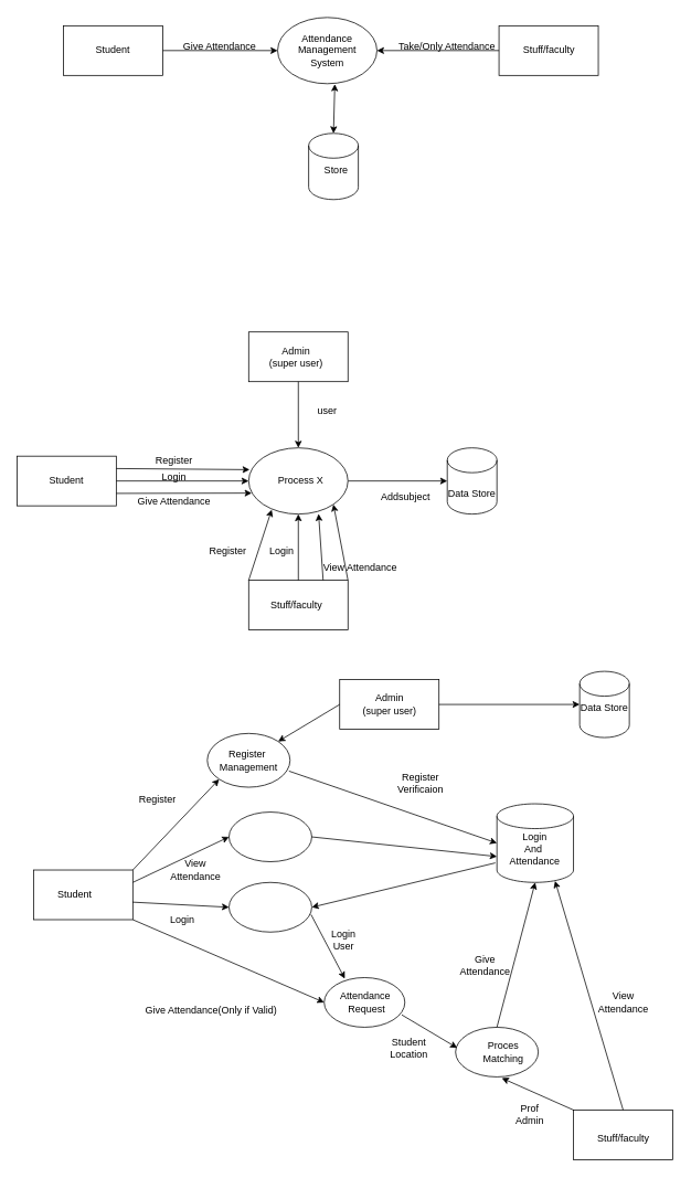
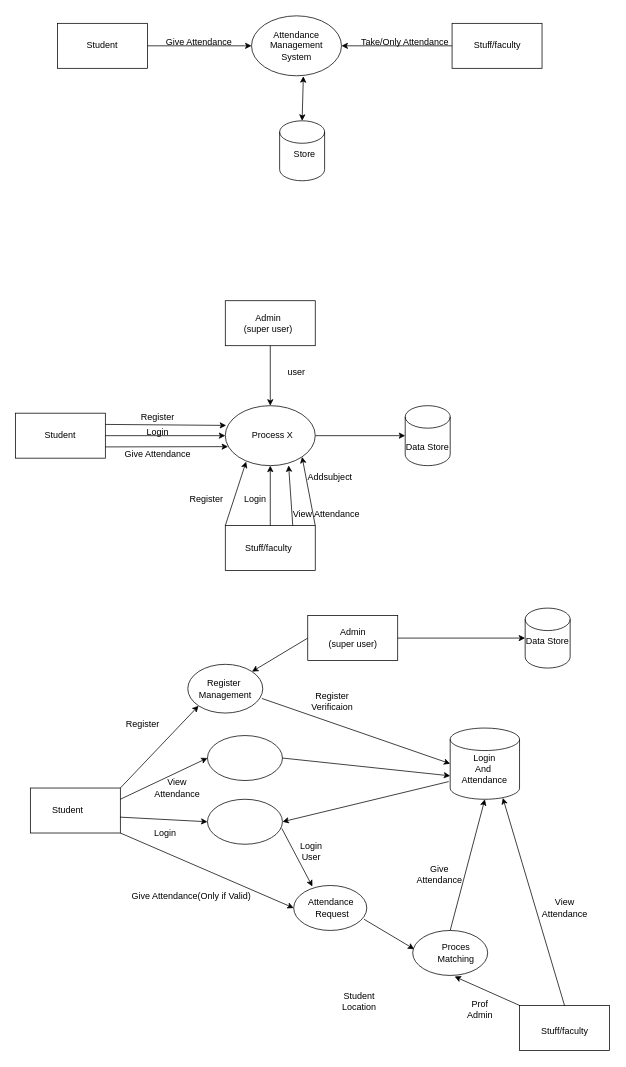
  <mxCell id="0" />
  <mxCell id="1" parent="0" />
  <mxCell id="2" value="" style="rounded=0;whiteSpace=wrap;html=1;" vertex="1" parent="1"><mxGeometry x="20" y="550" width="120" height="60" as="geometry" /></mxCell>
  <mxCell id="3" value="" style="endArrow=classic;html=1;rounded=0;" edge="1" parent="1"><mxGeometry width="50" height="50" relative="1" as="geometry"><mxPoint x="340" y="610" as="sourcePoint" /><mxPoint x="340" y="610" as="targetPoint" /></mxGeometry></mxCell>
  <mxCell id="4" value="" style="endArrow=classic;html=1;rounded=0;" edge="1" parent="1"><mxGeometry width="50" height="50" relative="1" as="geometry"><mxPoint x="340" y="610" as="sourcePoint" /><mxPoint x="340" y="610" as="targetPoint" /></mxGeometry></mxCell>
  <mxCell id="5" value="" style="endArrow=classic;html=1;rounded=0;exitX=1;exitY=0.25;exitDx=0;exitDy=0;entryX=0.01;entryY=0.329;entryDx=0;entryDy=0;entryPerimeter=0;" edge="1" parent="1" source="2" target="28"><mxGeometry width="50" height="50" relative="1" as="geometry"><mxPoint x="340" y="610" as="sourcePoint" /><mxPoint x="300" y="565" as="targetPoint" /></mxGeometry></mxCell>
  <mxCell id="6" value="" style="endArrow=classic;html=1;rounded=0;entryX=0;entryY=0.5;entryDx=0;entryDy=0;exitX=1;exitY=0.5;exitDx=0;exitDy=0;" edge="1" parent="1" source="2"><mxGeometry width="50" height="50" relative="1" as="geometry"><mxPoint x="340" y="610" as="sourcePoint" /><mxPoint x="300" y="580" as="targetPoint" /></mxGeometry></mxCell>
  <mxCell id="7" value="" style="endArrow=classic;html=1;rounded=0;entryX=0.031;entryY=0.683;entryDx=0;entryDy=0;exitX=1;exitY=0.75;exitDx=0;exitDy=0;entryPerimeter=0;" edge="1" parent="1" source="2" target="28"><mxGeometry width="50" height="50" relative="1" as="geometry"><mxPoint x="340" y="610" as="sourcePoint" /><mxPoint x="300" y="595" as="targetPoint" /></mxGeometry></mxCell>
  <mxCell id="8" value="Register" style="text;html=1;strokeColor=none;fillColor=none;align=center;verticalAlign=middle;whiteSpace=wrap;rounded=0;" vertex="1" parent="1"><mxGeometry x="180" y="540" width="60" height="30" as="geometry" /></mxCell>
  <mxCell id="9" value="Login" style="text;html=1;strokeColor=none;fillColor=none;align=center;verticalAlign=middle;whiteSpace=wrap;rounded=0;" vertex="1" parent="1"><mxGeometry x="180" y="560" width="60" height="30" as="geometry" /></mxCell>
  <mxCell id="10" value="Give Attendance" style="text;html=1;strokeColor=none;fillColor=none;align=center;verticalAlign=middle;whiteSpace=wrap;rounded=0;" vertex="1" parent="1"><mxGeometry x="160" y="590" width="100" height="30" as="geometry" /></mxCell>
  <mxCell id="11" value="Proces X" style="text;html=1;strokeColor=none;fillColor=none;align=center;verticalAlign=middle;whiteSpace=wrap;rounded=0;" vertex="1" parent="1"><mxGeometry x="330" y="565" width="60" height="30" as="geometry" /></mxCell>
  <mxCell id="12" value="" style="rounded=0;whiteSpace=wrap;html=1;" vertex="1" parent="1"><mxGeometry x="300" y="700" width="120" height="60" as="geometry" /></mxCell>
  <mxCell id="13" value="" style="endArrow=classic;html=1;rounded=0;entryX=0.232;entryY=0.933;entryDx=0;entryDy=0;exitX=0;exitY=0;exitDx=0;exitDy=0;entryPerimeter=0;" edge="1" parent="1" source="12" target="28"><mxGeometry width="50" height="50" relative="1" as="geometry"><mxPoint x="600" y="640" as="sourcePoint" /><mxPoint x="330" y="610" as="targetPoint" /></mxGeometry></mxCell>
  <mxCell id="14" value="" style="endArrow=classic;html=1;rounded=0;entryX=0.5;entryY=1;entryDx=0;entryDy=0;exitX=0.5;exitY=0;exitDx=0;exitDy=0;" edge="1" parent="1" source="12" target="28"><mxGeometry width="50" height="50" relative="1" as="geometry"><mxPoint x="600" y="640" as="sourcePoint" /><mxPoint x="360" y="610" as="targetPoint" /></mxGeometry></mxCell>
  <mxCell id="15" value="" style="endArrow=classic;html=1;rounded=0;entryX=1;entryY=1;entryDx=0;entryDy=0;exitX=1;exitY=0;exitDx=0;exitDy=0;" edge="1" parent="1" source="12" target="28"><mxGeometry width="50" height="50" relative="1" as="geometry"><mxPoint x="600" y="640" as="sourcePoint" /><mxPoint x="390" y="610" as="targetPoint" /></mxGeometry></mxCell>
  <mxCell id="16" value="Student" style="text;html=1;strokeColor=none;fillColor=none;align=center;verticalAlign=middle;whiteSpace=wrap;rounded=0;" vertex="1" parent="1"><mxGeometry x="50" y="565" width="60" height="30" as="geometry" /></mxCell>
  <mxCell id="17" value="Stuff/faculty" style="text;html=1;strokeColor=none;fillColor=none;align=center;verticalAlign=middle;whiteSpace=wrap;rounded=0;" vertex="1" parent="1"><mxGeometry x="327.5" y="715" width="60" height="30" as="geometry" /></mxCell>
  <mxCell id="18" value="Register" style="text;html=1;strokeColor=none;fillColor=none;align=center;verticalAlign=middle;whiteSpace=wrap;rounded=0;" vertex="1" parent="1"><mxGeometry x="245" y="650" width="60" height="30" as="geometry" /></mxCell>
- <mxCell id="19" value="Addsubject" style="text;html=1;strokeColor=none;fillColor=none;align=center;verticalAlign=middle;whiteSpace=wrap;rounded=0;" vertex="1" parent="1"><mxGeometry x="460" y="585" width="60" height="30" as="geometry" /></mxCell>
+ <mxCell id="19" value="Addsubject" style="text;html=1;strokeColor=none;fillColor=none;align=center;verticalAlign=middle;whiteSpace=wrap;rounded=0;" vertex="1" parent="1"><mxGeometry x="410" y="620" width="60" height="30" as="geometry" /></mxCell>
  <mxCell id="20" value="Login" style="text;html=1;strokeColor=none;fillColor=none;align=center;verticalAlign=middle;whiteSpace=wrap;rounded=0;" vertex="1" parent="1"><mxGeometry x="310" y="650" width="60" height="30" as="geometry" /></mxCell>
  <mxCell id="21" value="" style="endArrow=classic;html=1;rounded=0;entryX=0;entryY=0.5;entryDx=0;entryDy=0;exitX=1;exitY=0.5;exitDx=0;exitDy=0;entryPerimeter=0;" edge="1" parent="1" target="22"><mxGeometry width="50" height="50" relative="1" as="geometry"><mxPoint x="420" y="580" as="sourcePoint" /><mxPoint x="530" y="580" as="targetPoint" /></mxGeometry></mxCell>
  <mxCell id="22" value="" style="shape=cylinder3;whiteSpace=wrap;html=1;boundedLbl=1;backgroundOutline=1;size=15;" vertex="1" parent="1"><mxGeometry x="540" y="540" width="60" height="80" as="geometry" /></mxCell>
  <mxCell id="23" value="Data Store" style="text;html=1;strokeColor=none;fillColor=none;align=center;verticalAlign=middle;whiteSpace=wrap;rounded=0;" vertex="1" parent="1"><mxGeometry x="540" y="580" width="60" height="30" as="geometry" /></mxCell>
  <mxCell id="24" value="" style="rounded=0;whiteSpace=wrap;html=1;" vertex="1" parent="1"><mxGeometry x="300" y="400" width="120" height="60" as="geometry" /></mxCell>
  <mxCell id="25" value="" style="endArrow=classic;html=1;rounded=0;entryX=0.5;entryY=0;entryDx=0;entryDy=0;exitX=0.5;exitY=1;exitDx=0;exitDy=0;" edge="1" parent="1" source="24" target="28"><mxGeometry width="50" height="50" relative="1" as="geometry"><mxPoint x="280" y="570" as="sourcePoint" /><mxPoint x="360" y="550" as="targetPoint" /></mxGeometry></mxCell>
  <mxCell id="26" value="Admin&lt;br&gt;(super user)" style="text;html=1;strokeColor=none;fillColor=none;align=center;verticalAlign=middle;whiteSpace=wrap;rounded=0;" vertex="1" parent="1"><mxGeometry x="320" y="415" width="75" height="30" as="geometry" /></mxCell>
  <mxCell id="27" value="user" style="text;html=1;strokeColor=none;fillColor=none;align=center;verticalAlign=middle;whiteSpace=wrap;rounded=0;" vertex="1" parent="1"><mxGeometry x="365" y="480" width="60" height="30" as="geometry" /></mxCell>
  <mxCell id="28" value="" style="ellipse;whiteSpace=wrap;html=1;" vertex="1" parent="1"><mxGeometry x="300" y="540" width="120" height="80" as="geometry" /></mxCell>
  <mxCell id="29" value="Process X" style="text;html=1;strokeColor=none;fillColor=none;align=center;verticalAlign=middle;whiteSpace=wrap;rounded=0;" vertex="1" parent="1"><mxGeometry x="327.5" y="565" width="70" height="30" as="geometry" /></mxCell>
  <mxCell id="30" value="" style="rounded=0;whiteSpace=wrap;html=1;" vertex="1" parent="1"><mxGeometry x="40" y="1050" width="120" height="60" as="geometry" /></mxCell>
  <mxCell id="31" value="" style="endArrow=classic;html=1;rounded=0;" edge="1" parent="1"><mxGeometry width="50" height="50" relative="1" as="geometry"><mxPoint x="420" y="1110" as="sourcePoint" /><mxPoint x="420" y="1110" as="targetPoint" /></mxGeometry></mxCell>
  <mxCell id="32" value="" style="endArrow=classic;html=1;rounded=0;" edge="1" parent="1"><mxGeometry width="50" height="50" relative="1" as="geometry"><mxPoint x="420" y="1110" as="sourcePoint" /><mxPoint x="420" y="1110" as="targetPoint" /></mxGeometry></mxCell>
- <mxCell id="33" value="Register Verificaion" style="text;html=1;strokeColor=none;fillColor=none;align=center;verticalAlign=middle;whiteSpace=wrap;rounded=0;" vertex="1" parent="1"><mxGeometry x="477.5" y="930" width="60" height="30" as="geometry" /></mxCell>
+ <mxCell id="33" value="Register Verificaion" style="text;html=1;strokeColor=none;fillColor=none;align=center;verticalAlign=middle;whiteSpace=wrap;rounded=0;" vertex="1" parent="1"><mxGeometry x="412.5" y="920" width="60" height="30" as="geometry" /></mxCell>
  <mxCell id="34" value="" style="rounded=0;whiteSpace=wrap;html=1;" vertex="1" parent="1"><mxGeometry x="692.5" y="1340" width="120" height="60" as="geometry" /></mxCell>
  <mxCell id="35" value="Student" style="text;html=1;strokeColor=none;fillColor=none;align=center;verticalAlign=middle;whiteSpace=wrap;rounded=0;" vertex="1" parent="1"><mxGeometry x="60" y="1065" width="60" height="30" as="geometry" /></mxCell>
  <mxCell id="36" value="Stuff/faculty" style="text;html=1;strokeColor=none;fillColor=none;align=center;verticalAlign=middle;whiteSpace=wrap;rounded=0;" vertex="1" parent="1"><mxGeometry x="722.5" y="1360" width="60" height="30" as="geometry" /></mxCell>
  <mxCell id="37" value="" style="shape=cylinder3;whiteSpace=wrap;html=1;boundedLbl=1;backgroundOutline=1;size=15;" vertex="1" parent="1"><mxGeometry x="700" y="810" width="60" height="80" as="geometry" /></mxCell>
  <mxCell id="38" value="Data Store" style="text;html=1;strokeColor=none;fillColor=none;align=center;verticalAlign=middle;whiteSpace=wrap;rounded=0;" vertex="1" parent="1"><mxGeometry x="700" y="840" width="60" height="30" as="geometry" /></mxCell>
  <mxCell id="39" value="" style="rounded=0;whiteSpace=wrap;html=1;" vertex="1" parent="1"><mxGeometry x="410" y="820" width="120" height="60" as="geometry" /></mxCell>
  <mxCell id="40" value="Admin&lt;br&gt;(super user)" style="text;html=1;strokeColor=none;fillColor=none;align=center;verticalAlign=middle;whiteSpace=wrap;rounded=0;" vertex="1" parent="1"><mxGeometry x="432.5" y="835" width="75" height="30" as="geometry" /></mxCell>
  <mxCell id="41" value="" style="ellipse;whiteSpace=wrap;html=1;" vertex="1" parent="1"><mxGeometry x="276.25" y="1065" width="100" height="60" as="geometry" /></mxCell>
  <mxCell id="42" value="" style="ellipse;whiteSpace=wrap;html=1;" vertex="1" parent="1"><mxGeometry x="250" y="885" width="100" height="65" as="geometry" /></mxCell>
  <mxCell id="43" value="Register&amp;nbsp;&lt;br&gt;Management" style="text;html=1;strokeColor=none;fillColor=none;align=center;verticalAlign=middle;whiteSpace=wrap;rounded=0;" vertex="1" parent="1"><mxGeometry x="270" y="902.5" width="60" height="30" as="geometry" /></mxCell>
  <mxCell id="44" value="" style="endArrow=classic;html=1;rounded=0;exitX=1;exitY=0;exitDx=0;exitDy=0;entryX=0;entryY=1;entryDx=0;entryDy=0;" edge="1" parent="1" source="30" target="42"><mxGeometry width="50" height="50" relative="1" as="geometry"><mxPoint x="390" y="1030" as="sourcePoint" /><mxPoint x="280" y="1020" as="targetPoint" /></mxGeometry></mxCell>
  <mxCell id="45" value="" style="endArrow=classic;html=1;rounded=0;entryX=1;entryY=0;entryDx=0;entryDy=0;exitX=0;exitY=0.5;exitDx=0;exitDy=0;" edge="1" parent="1" source="39" target="42"><mxGeometry width="50" height="50" relative="1" as="geometry"><mxPoint x="390" y="1030" as="sourcePoint" /><mxPoint x="440" y="980" as="targetPoint" /></mxGeometry></mxCell>
  <mxCell id="46" value="" style="endArrow=classic;html=1;rounded=0;exitX=0.996;exitY=0.647;exitDx=0;exitDy=0;entryX=0;entryY=0.5;entryDx=0;entryDy=0;exitPerimeter=0;" edge="1" parent="1" source="30" target="41"><mxGeometry width="50" height="50" relative="1" as="geometry"><mxPoint x="390" y="1030" as="sourcePoint" /><mxPoint x="440" y="980" as="targetPoint" /></mxGeometry></mxCell>
  <mxCell id="47" value="" style="ellipse;whiteSpace=wrap;html=1;" vertex="1" parent="1"><mxGeometry x="391.25" y="1180" width="97.5" height="60" as="geometry" /></mxCell>
- <mxCell id="48" value="Give Attendance(Only if Valid)" style="text;html=1;strokeColor=none;fillColor=none;align=center;verticalAlign=middle;whiteSpace=wrap;rounded=0;" vertex="1" parent="1"><mxGeometry x="170" y="1205" width="170" height="30" as="geometry" /></mxCell>
+ <mxCell id="48" value="Give Attendance(Only if Valid)" style="text;html=1;strokeColor=none;fillColor=none;align=center;verticalAlign=middle;whiteSpace=wrap;rounded=0;" vertex="1" parent="1"><mxGeometry x="170" y="1180" width="170" height="30" as="geometry" /></mxCell>
  <mxCell id="49" value="" style="endArrow=classic;html=1;rounded=0;entryX=0.256;entryY=0.022;entryDx=0;entryDy=0;entryPerimeter=0;exitX=0.991;exitY=0.647;exitDx=0;exitDy=0;exitPerimeter=0;" edge="1" parent="1" source="41" target="47"><mxGeometry width="50" height="50" relative="1" as="geometry"><mxPoint x="390" y="1030" as="sourcePoint" /><mxPoint x="440" y="980" as="targetPoint" /></mxGeometry></mxCell>
  <mxCell id="50" value="Login User" style="text;html=1;strokeColor=none;fillColor=none;align=center;verticalAlign=middle;whiteSpace=wrap;rounded=0;" vertex="1" parent="1"><mxGeometry x="385" y="1120" width="60" height="30" as="geometry" /></mxCell>
  <mxCell id="51" value="" style="endArrow=classic;html=1;rounded=0;exitX=0.75;exitY=0;exitDx=0;exitDy=0;entryX=0.704;entryY=0.996;entryDx=0;entryDy=0;entryPerimeter=0;" edge="1" parent="1" source="12" target="28"><mxGeometry width="50" height="50" relative="1" as="geometry"><mxPoint x="390" y="590" as="sourcePoint" /><mxPoint x="390" y="630" as="targetPoint" /></mxGeometry></mxCell>
  <mxCell id="52" value="View Attendance" style="text;html=1;strokeColor=none;fillColor=none;align=center;verticalAlign=middle;whiteSpace=wrap;rounded=0;" vertex="1" parent="1"><mxGeometry x="385" y="670" width="100" height="30" as="geometry" /></mxCell>
  <mxCell id="53" value="" style="endArrow=classic;html=1;rounded=0;exitX=1;exitY=1;exitDx=0;exitDy=0;entryX=0;entryY=0.5;entryDx=0;entryDy=0;" edge="1" parent="1" source="30" target="47"><mxGeometry width="50" height="50" relative="1" as="geometry"><mxPoint x="390" y="1040" as="sourcePoint" /><mxPoint x="440" y="990" as="targetPoint" /></mxGeometry></mxCell>
  <mxCell id="54" value="Register" style="text;html=1;strokeColor=none;fillColor=none;align=center;verticalAlign=middle;whiteSpace=wrap;rounded=0;" vertex="1" parent="1"><mxGeometry x="160" y="950" width="60" height="30" as="geometry" /></mxCell>
  <mxCell id="55" value="Login" style="text;html=1;strokeColor=none;fillColor=none;align=center;verticalAlign=middle;whiteSpace=wrap;rounded=0;" vertex="1" parent="1"><mxGeometry x="190" y="1095" width="60" height="30" as="geometry" /></mxCell>
  <mxCell id="56" value="Attendance&amp;nbsp;&lt;br&gt;Request" style="text;html=1;strokeColor=none;fillColor=none;align=center;verticalAlign=middle;whiteSpace=wrap;rounded=0;" vertex="1" parent="1"><mxGeometry x="357.5" y="1195" width="170" height="30" as="geometry" /></mxCell>
  <mxCell id="57" value="" style="endArrow=classic;html=1;rounded=0;entryX=0;entryY=0.5;entryDx=0;entryDy=0;entryPerimeter=0;exitX=1;exitY=0.5;exitDx=0;exitDy=0;" edge="1" parent="1" source="39" target="37"><mxGeometry width="50" height="50" relative="1" as="geometry"><mxPoint x="390" y="890" as="sourcePoint" /><mxPoint x="440" y="840" as="targetPoint" /></mxGeometry></mxCell>
  <mxCell id="58" value="" style="shape=cylinder3;whiteSpace=wrap;html=1;boundedLbl=1;backgroundOutline=1;size=15;" vertex="1" parent="1"><mxGeometry x="600" y="970" width="92.5" height="95" as="geometry" /></mxCell>
  <mxCell id="59" value="" style="endArrow=classic;html=1;rounded=0;exitX=0.987;exitY=0.7;exitDx=0;exitDy=0;exitPerimeter=0;entryX=0;entryY=0.5;entryDx=0;entryDy=0;entryPerimeter=0;" edge="1" parent="1" source="42" target="58"><mxGeometry width="50" height="50" relative="1" as="geometry"><mxPoint x="390" y="1190" as="sourcePoint" /><mxPoint x="460" y="1050" as="targetPoint" /></mxGeometry></mxCell>
  <mxCell id="60" value="" style="endArrow=classic;html=1;rounded=0;entryX=1;entryY=0.5;entryDx=0;entryDy=0;exitX=-0.021;exitY=0.752;exitDx=0;exitDy=0;exitPerimeter=0;" edge="1" parent="1" source="58" target="41"><mxGeometry width="50" height="50" relative="1" as="geometry"><mxPoint x="450" y="1090" as="sourcePoint" /><mxPoint x="440" y="1140" as="targetPoint" /></mxGeometry></mxCell>
  <mxCell id="61" value="" style="ellipse;whiteSpace=wrap;html=1;" vertex="1" parent="1"><mxGeometry x="550" y="1240" width="100" height="60" as="geometry" /></mxCell>
  <mxCell id="62" value="Proces&lt;br&gt;Matching" style="text;html=1;strokeColor=none;fillColor=none;align=center;verticalAlign=middle;whiteSpace=wrap;rounded=0;" vertex="1" parent="1"><mxGeometry x="577.5" y="1255" width="60" height="30" as="geometry" /></mxCell>
  <mxCell id="63" value="" style="endArrow=classic;html=1;rounded=0;exitX=0;exitY=0;exitDx=0;exitDy=0;entryX=0.559;entryY=1.024;entryDx=0;entryDy=0;entryPerimeter=0;" edge="1" parent="1" source="34" target="61"><mxGeometry width="50" height="50" relative="1" as="geometry"><mxPoint x="590" y="1320" as="sourcePoint" /><mxPoint x="640" y="1270" as="targetPoint" /></mxGeometry></mxCell>
  <mxCell id="64" value="" style="endArrow=classic;html=1;rounded=0;exitX=0.75;exitY=1;exitDx=0;exitDy=0;entryX=0.02;entryY=0.415;entryDx=0;entryDy=0;entryPerimeter=0;" edge="1" parent="1" source="56" target="61"><mxGeometry width="50" height="50" relative="1" as="geometry"><mxPoint x="590" y="1320" as="sourcePoint" /><mxPoint x="640" y="1270" as="targetPoint" /></mxGeometry></mxCell>
- <mxCell id="65" value="Student Location" style="text;html=1;strokeColor=none;fillColor=none;align=center;verticalAlign=middle;whiteSpace=wrap;rounded=0;" vertex="1" parent="1"><mxGeometry x="463.75" y="1250" width="60" height="30" as="geometry" /></mxCell>
+ <mxCell id="65" value="Student Location" style="text;html=1;strokeColor=none;fillColor=none;align=center;verticalAlign=middle;whiteSpace=wrap;rounded=0;" vertex="1" parent="1"><mxGeometry x="448.75" y="1320" width="60" height="30" as="geometry" /></mxCell>
  <mxCell id="66" value="Prof&lt;br&gt;Admin" style="text;html=1;strokeColor=none;fillColor=none;align=center;verticalAlign=middle;whiteSpace=wrap;rounded=0;" vertex="1" parent="1"><mxGeometry x="610" y="1330" width="60" height="30" as="geometry" /></mxCell>
  <mxCell id="67" value="" style="endArrow=classic;html=1;rounded=0;entryX=0.5;entryY=1;entryDx=0;entryDy=0;entryPerimeter=0;exitX=0.5;exitY=0;exitDx=0;exitDy=0;" edge="1" parent="1" source="61" target="58"><mxGeometry width="50" height="50" relative="1" as="geometry"><mxPoint x="590" y="1170" as="sourcePoint" /><mxPoint x="640" y="1120" as="targetPoint" /></mxGeometry></mxCell>
  <mxCell id="68" value="Login&lt;br&gt;And&amp;nbsp;&lt;br&gt;Attendance" style="text;html=1;strokeColor=none;fillColor=none;align=center;verticalAlign=middle;whiteSpace=wrap;rounded=0;" vertex="1" parent="1"><mxGeometry x="616.25" y="1010" width="60" height="30" as="geometry" /></mxCell>
  <mxCell id="69" value="Give Attendance" style="text;html=1;strokeColor=none;fillColor=none;align=center;verticalAlign=middle;whiteSpace=wrap;rounded=0;" vertex="1" parent="1"><mxGeometry x="556.25" y="1150" width="60" height="30" as="geometry" /></mxCell>
  <mxCell id="70" value="" style="endArrow=classic;html=1;rounded=0;entryX=0.759;entryY=0.981;entryDx=0;entryDy=0;entryPerimeter=0;exitX=0.5;exitY=0;exitDx=0;exitDy=0;" edge="1" parent="1" source="34" target="58"><mxGeometry width="50" height="50" relative="1" as="geometry"><mxPoint x="590" y="1280" as="sourcePoint" /><mxPoint x="640" y="1230" as="targetPoint" /></mxGeometry></mxCell>
  <mxCell id="71" value="" style="ellipse;whiteSpace=wrap;html=1;" vertex="1" parent="1"><mxGeometry x="276.25" y="980" width="100" height="60" as="geometry" /></mxCell>
  <mxCell id="72" value="" style="endArrow=classic;html=1;rounded=0;entryX=0;entryY=0;entryDx=0;entryDy=63.75;entryPerimeter=0;exitX=1;exitY=0.5;exitDx=0;exitDy=0;" edge="1" parent="1" source="71" target="58"><mxGeometry width="50" height="50" relative="1" as="geometry"><mxPoint x="400" y="1020" as="sourcePoint" /><mxPoint x="450" y="970" as="targetPoint" /></mxGeometry></mxCell>
  <mxCell id="73" value="" style="endArrow=classic;html=1;rounded=0;exitX=1;exitY=0.25;exitDx=0;exitDy=0;entryX=0;entryY=0.5;entryDx=0;entryDy=0;" edge="1" parent="1" source="30" target="71"><mxGeometry width="50" height="50" relative="1" as="geometry"><mxPoint x="400" y="1020" as="sourcePoint" /><mxPoint x="450" y="970" as="targetPoint" /></mxGeometry></mxCell>
  <mxCell id="74" value="View &lt;br&gt;Attendance" style="text;html=1;strokeColor=none;fillColor=none;align=center;verticalAlign=middle;whiteSpace=wrap;rounded=0;" vertex="1" parent="1"><mxGeometry x="196.25" y="1035" width="80" height="30" as="geometry" /></mxCell>
  <mxCell id="75" value="View&lt;br&gt;Attendance" style="text;html=1;strokeColor=none;fillColor=none;align=center;verticalAlign=middle;whiteSpace=wrap;rounded=0;" vertex="1" parent="1"><mxGeometry x="722.5" y="1195" width="60" height="30" as="geometry" /></mxCell>
  <mxCell id="76" value="" style="ellipse;whiteSpace=wrap;html=1;" vertex="1" parent="1"><mxGeometry x="335" y="20" width="120" height="80" as="geometry" /></mxCell>
  <mxCell id="77" value="Attendance&lt;br&gt;Management&lt;br&gt;System" style="text;html=1;strokeColor=none;fillColor=none;align=center;verticalAlign=middle;whiteSpace=wrap;rounded=0;" vertex="1" parent="1"><mxGeometry x="365" y="45" width="60" height="30" as="geometry" /></mxCell>
  <mxCell id="78" value="" style="rounded=0;whiteSpace=wrap;html=1;" vertex="1" parent="1"><mxGeometry x="76.25" y="30" width="120" height="60" as="geometry" /></mxCell>
  <mxCell id="79" value="" style="rounded=0;whiteSpace=wrap;html=1;" vertex="1" parent="1"><mxGeometry x="602.5" y="30" width="120" height="60" as="geometry" /></mxCell>
  <mxCell id="80" value="" style="endArrow=classic;html=1;rounded=0;entryX=0;entryY=0.5;entryDx=0;entryDy=0;exitX=1;exitY=0.5;exitDx=0;exitDy=0;" edge="1" parent="1" source="78" target="76"><mxGeometry width="50" height="50" relative="1" as="geometry"><mxPoint x="430" y="100" as="sourcePoint" /><mxPoint x="480" y="50" as="targetPoint" /></mxGeometry></mxCell>
  <mxCell id="81" value="" style="endArrow=classic;html=1;rounded=0;entryX=1;entryY=0.5;entryDx=0;entryDy=0;exitX=0;exitY=0.5;exitDx=0;exitDy=0;" edge="1" parent="1" source="79" target="76"><mxGeometry width="50" height="50" relative="1" as="geometry"><mxPoint x="430" y="100" as="sourcePoint" /><mxPoint x="480" y="50" as="targetPoint" /></mxGeometry></mxCell>
  <mxCell id="82" value="" style="shape=cylinder3;whiteSpace=wrap;html=1;boundedLbl=1;backgroundOutline=1;size=15;" vertex="1" parent="1"><mxGeometry x="372.5" y="160" width="60" height="80" as="geometry" /></mxCell>
  <mxCell id="83" value="" style="endArrow=classic;startArrow=classic;html=1;rounded=0;entryX=0.576;entryY=1.007;entryDx=0;entryDy=0;entryPerimeter=0;exitX=0.5;exitY=0;exitDx=0;exitDy=0;exitPerimeter=0;" edge="1" parent="1" source="82" target="76"><mxGeometry width="50" height="50" relative="1" as="geometry"><mxPoint x="404" y="190" as="sourcePoint" /><mxPoint x="480" y="120" as="targetPoint" /></mxGeometry></mxCell>
  <mxCell id="84" value="Student" style="text;html=1;strokeColor=none;fillColor=none;align=center;verticalAlign=middle;whiteSpace=wrap;rounded=0;" vertex="1" parent="1"><mxGeometry x="106.25" y="45" width="60" height="30" as="geometry" /></mxCell>
  <mxCell id="85" value="Stuff/faculty" style="text;html=1;strokeColor=none;fillColor=none;align=center;verticalAlign=middle;whiteSpace=wrap;rounded=0;" vertex="1" parent="1"><mxGeometry x="632.5" y="45" width="60" height="30" as="geometry" /></mxCell>
  <mxCell id="86" value="Give Attendance" style="text;html=1;strokeColor=none;fillColor=none;align=center;verticalAlign=middle;whiteSpace=wrap;rounded=0;" vertex="1" parent="1"><mxGeometry x="210" y="40" width="110" height="30" as="geometry" /></mxCell>
  <mxCell id="87" value="Take/Only Attendance" style="text;html=1;strokeColor=none;fillColor=none;align=center;verticalAlign=middle;whiteSpace=wrap;rounded=0;" vertex="1" parent="1"><mxGeometry x="480" y="40" width="120" height="30" as="geometry" /></mxCell>
  <mxCell id="88" value="Store" style="text;html=1;strokeColor=none;fillColor=none;align=center;verticalAlign=middle;whiteSpace=wrap;rounded=0;" vertex="1" parent="1"><mxGeometry x="376.25" y="190" width="60" height="30" as="geometry" /></mxCell>
